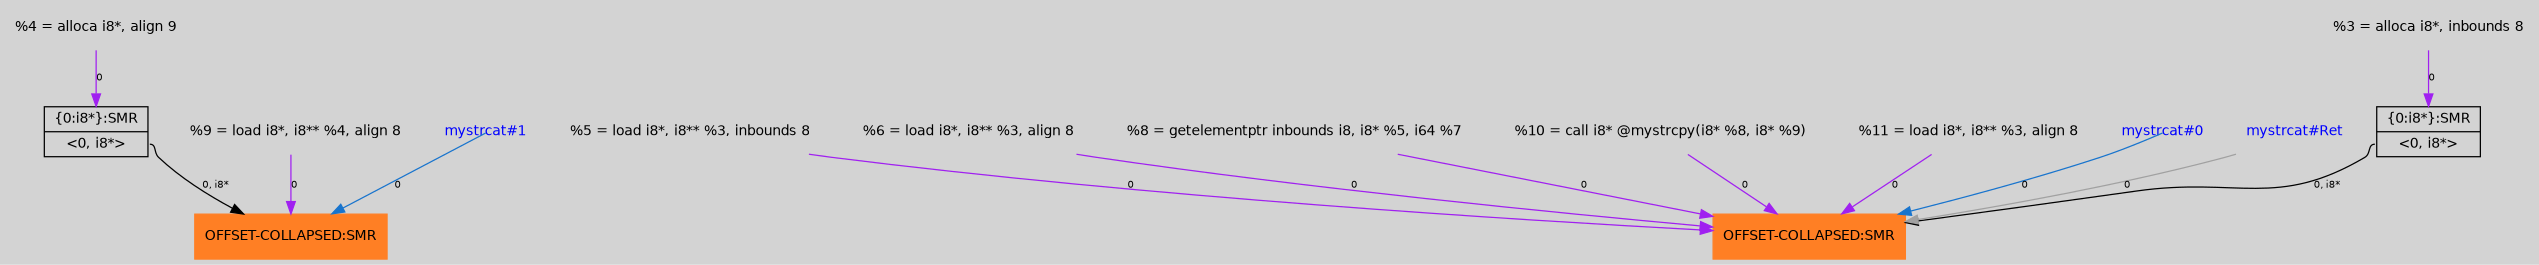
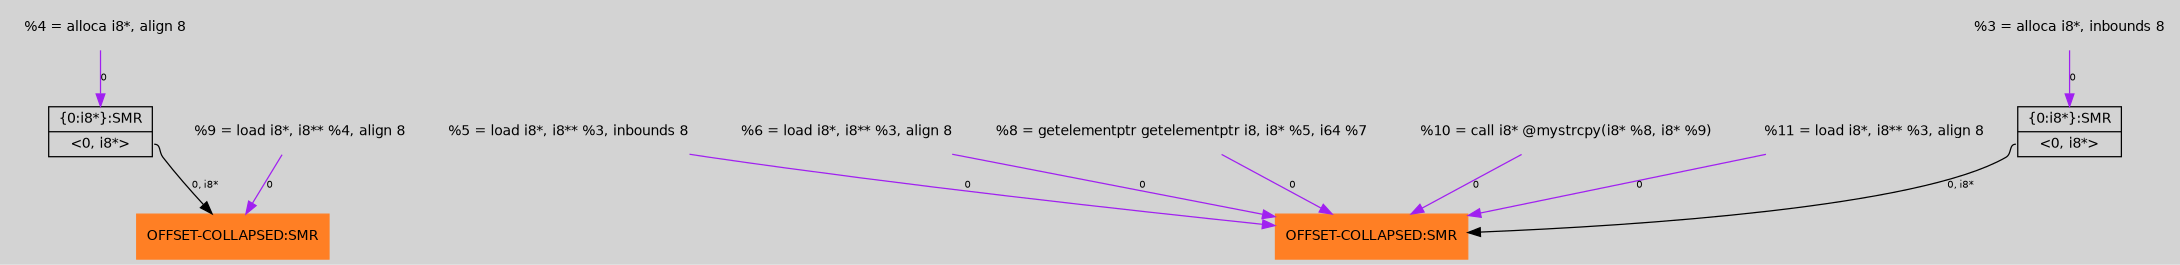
  digraph {
    bgcolor=lightgray
    fontname="DejaVu Sans"
    node [fontname="DejaVu Sans" fontsize=11 shape=plaintext]
    edge [arrowtail=tee fontname="DejaVu Sans" fontsize=8 color=purple]
    n1 [color=chocolate1 label="{OFFSET-COLLAPSED:SMR}" shape=record style=filled]
    n2 [label="{\{0:i8*\}:SMR|{<s0>\<0, i8*\>}}" shape=record]
    n3 [color=chocolate1 label="{OFFSET-COLLAPSED:SMR}" shape=record style=filled]
    n4 [label="{\{0:i8*\}:SMR|{<s0>\<0, i8*\>}}" shape=record]
    n5 [label="%5 = load i8*, i8** %3, inbounds 8"]
    n6 [label="  %6 = load i8*, i8** %3, align 8"]
-   n7 [label="  %8 = getelementptr inbounds i8, i8* %5, i64 %7"]
+   n7 [label="%8 = getelementptr getelementptr i8, i8* %5, i64 %7"]
    n8 [label="%3 = alloca i8*, inbounds 8"]
-   n9 [label="%4 = alloca i8*, align 9"]
+   n9 [label="  %4 = alloca i8*, align 8"]
    n10 [label="  %9 = load i8*, i8** %4, align 8"]
    n11 [label="  %10 = call i8* @mystrcpy(i8* %8, i8* %9)"]
    n12 [label="  %11 = load i8*, i8** %3, align 8"]
-   n13 [fontcolor=blue label="mystrcat#1"]
-   n14 [fontcolor=blue label="mystrcat#0"]
-   n15 [fontcolor=blue label="mystrcat#Ret"]
    n2 -> n3 [label="0, i8*" tailport=s0 color=""]
    n4 -> n1 [label="0, i8*" tailport=s0 color=""]
    n5 -> n3 [label=0]
    n6 -> n3 [label=0]
    n7 -> n3 [label=0]
    n8 -> n2 [label=0]
    n9 -> n4 [label=0]
    n10 -> n1 [label=0]
    n11 -> n3 [label=0]
    n12 -> n3 [label=0]
-   n13 -> n1 [color=dodgerblue3 label=0 tailclip=false arrowtail=""]
-   n14 -> n3 [color=dodgerblue3 label=0 tailclip=false arrowtail=""]
-   n15 -> n3 [color=gray63 label=0]
  }
